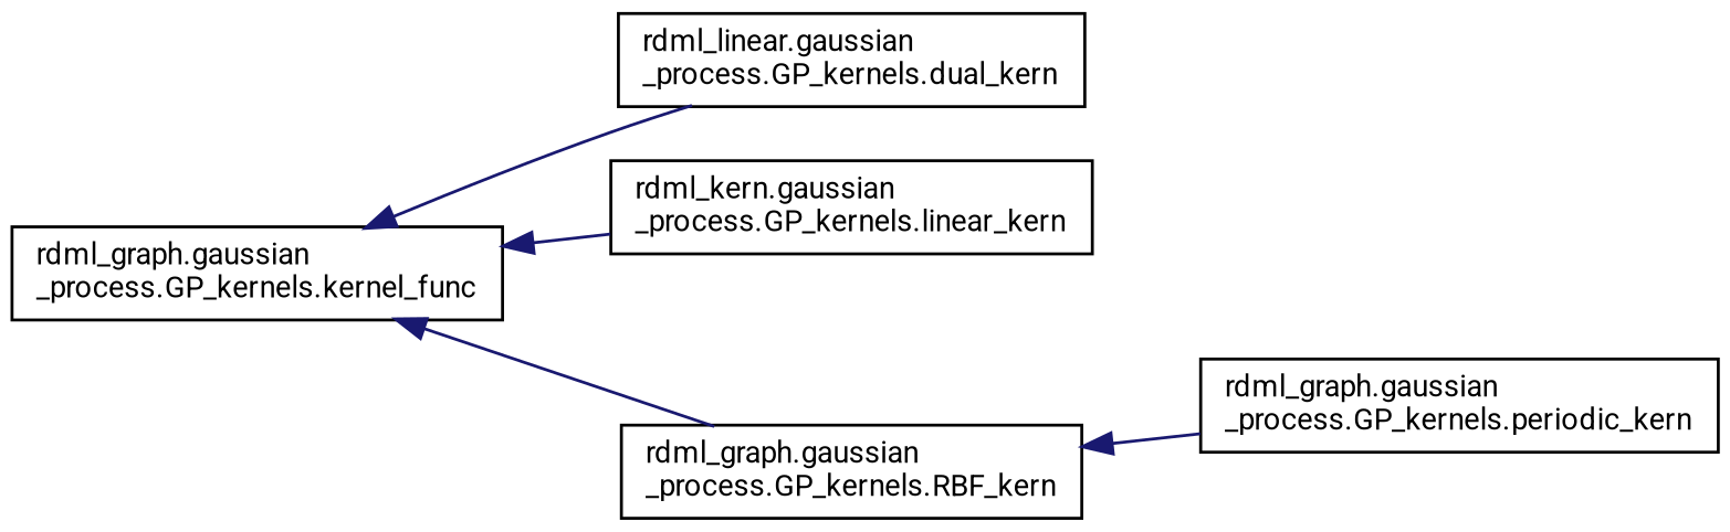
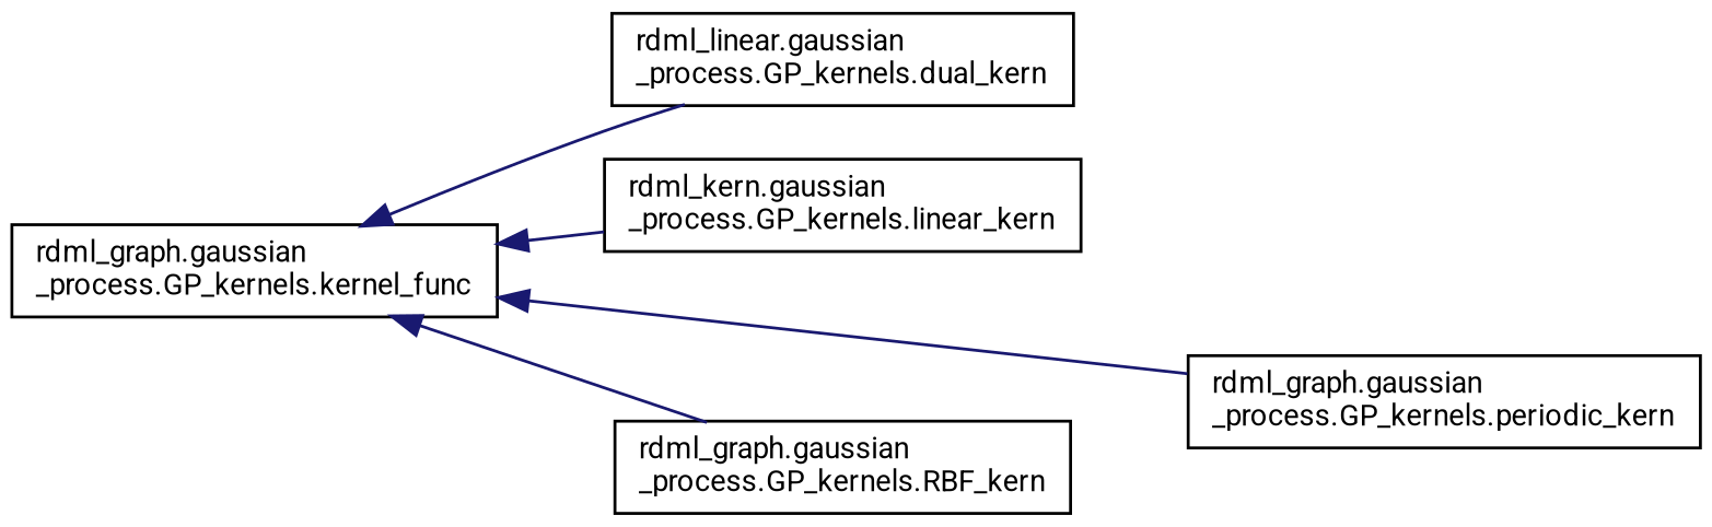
  digraph {
    fontname=Roboto
    rankdir=LR
    node [color=black fillcolor=white fontname=Roboto fontsize=10 shape=record style=filled]
    edge [color=midnightblue dir=back fontname=Roboto fontsize=10 labelfontname=Helvetica labelfontsize=10 style=solid]
    n1 [height=0.2 label="rdml_graph.gaussian\l_process.GP_kernels.kernel_func" width=0.4]
    n2 [height=0.2 label="rdml_linear.gaussian\l_process.GP_kernels.dual_kern" width=0.4]
    n3 [height=0.2 label="rdml_kern.gaussian\l_process.GP_kernels.linear_kern" width=0.4]
    n4 [height=0.2 label="rdml_graph.gaussian\l_process.GP_kernels.periodic_kern" width=0.4]
    n5 [height=0.2 label="rdml_graph.gaussian\l_process.GP_kernels.RBF_kern" width=0.4]
    n1 -> n2
    n1 -> n3
-   n5 -> n4
+   n1 -> n4
    n1 -> n5
  }
